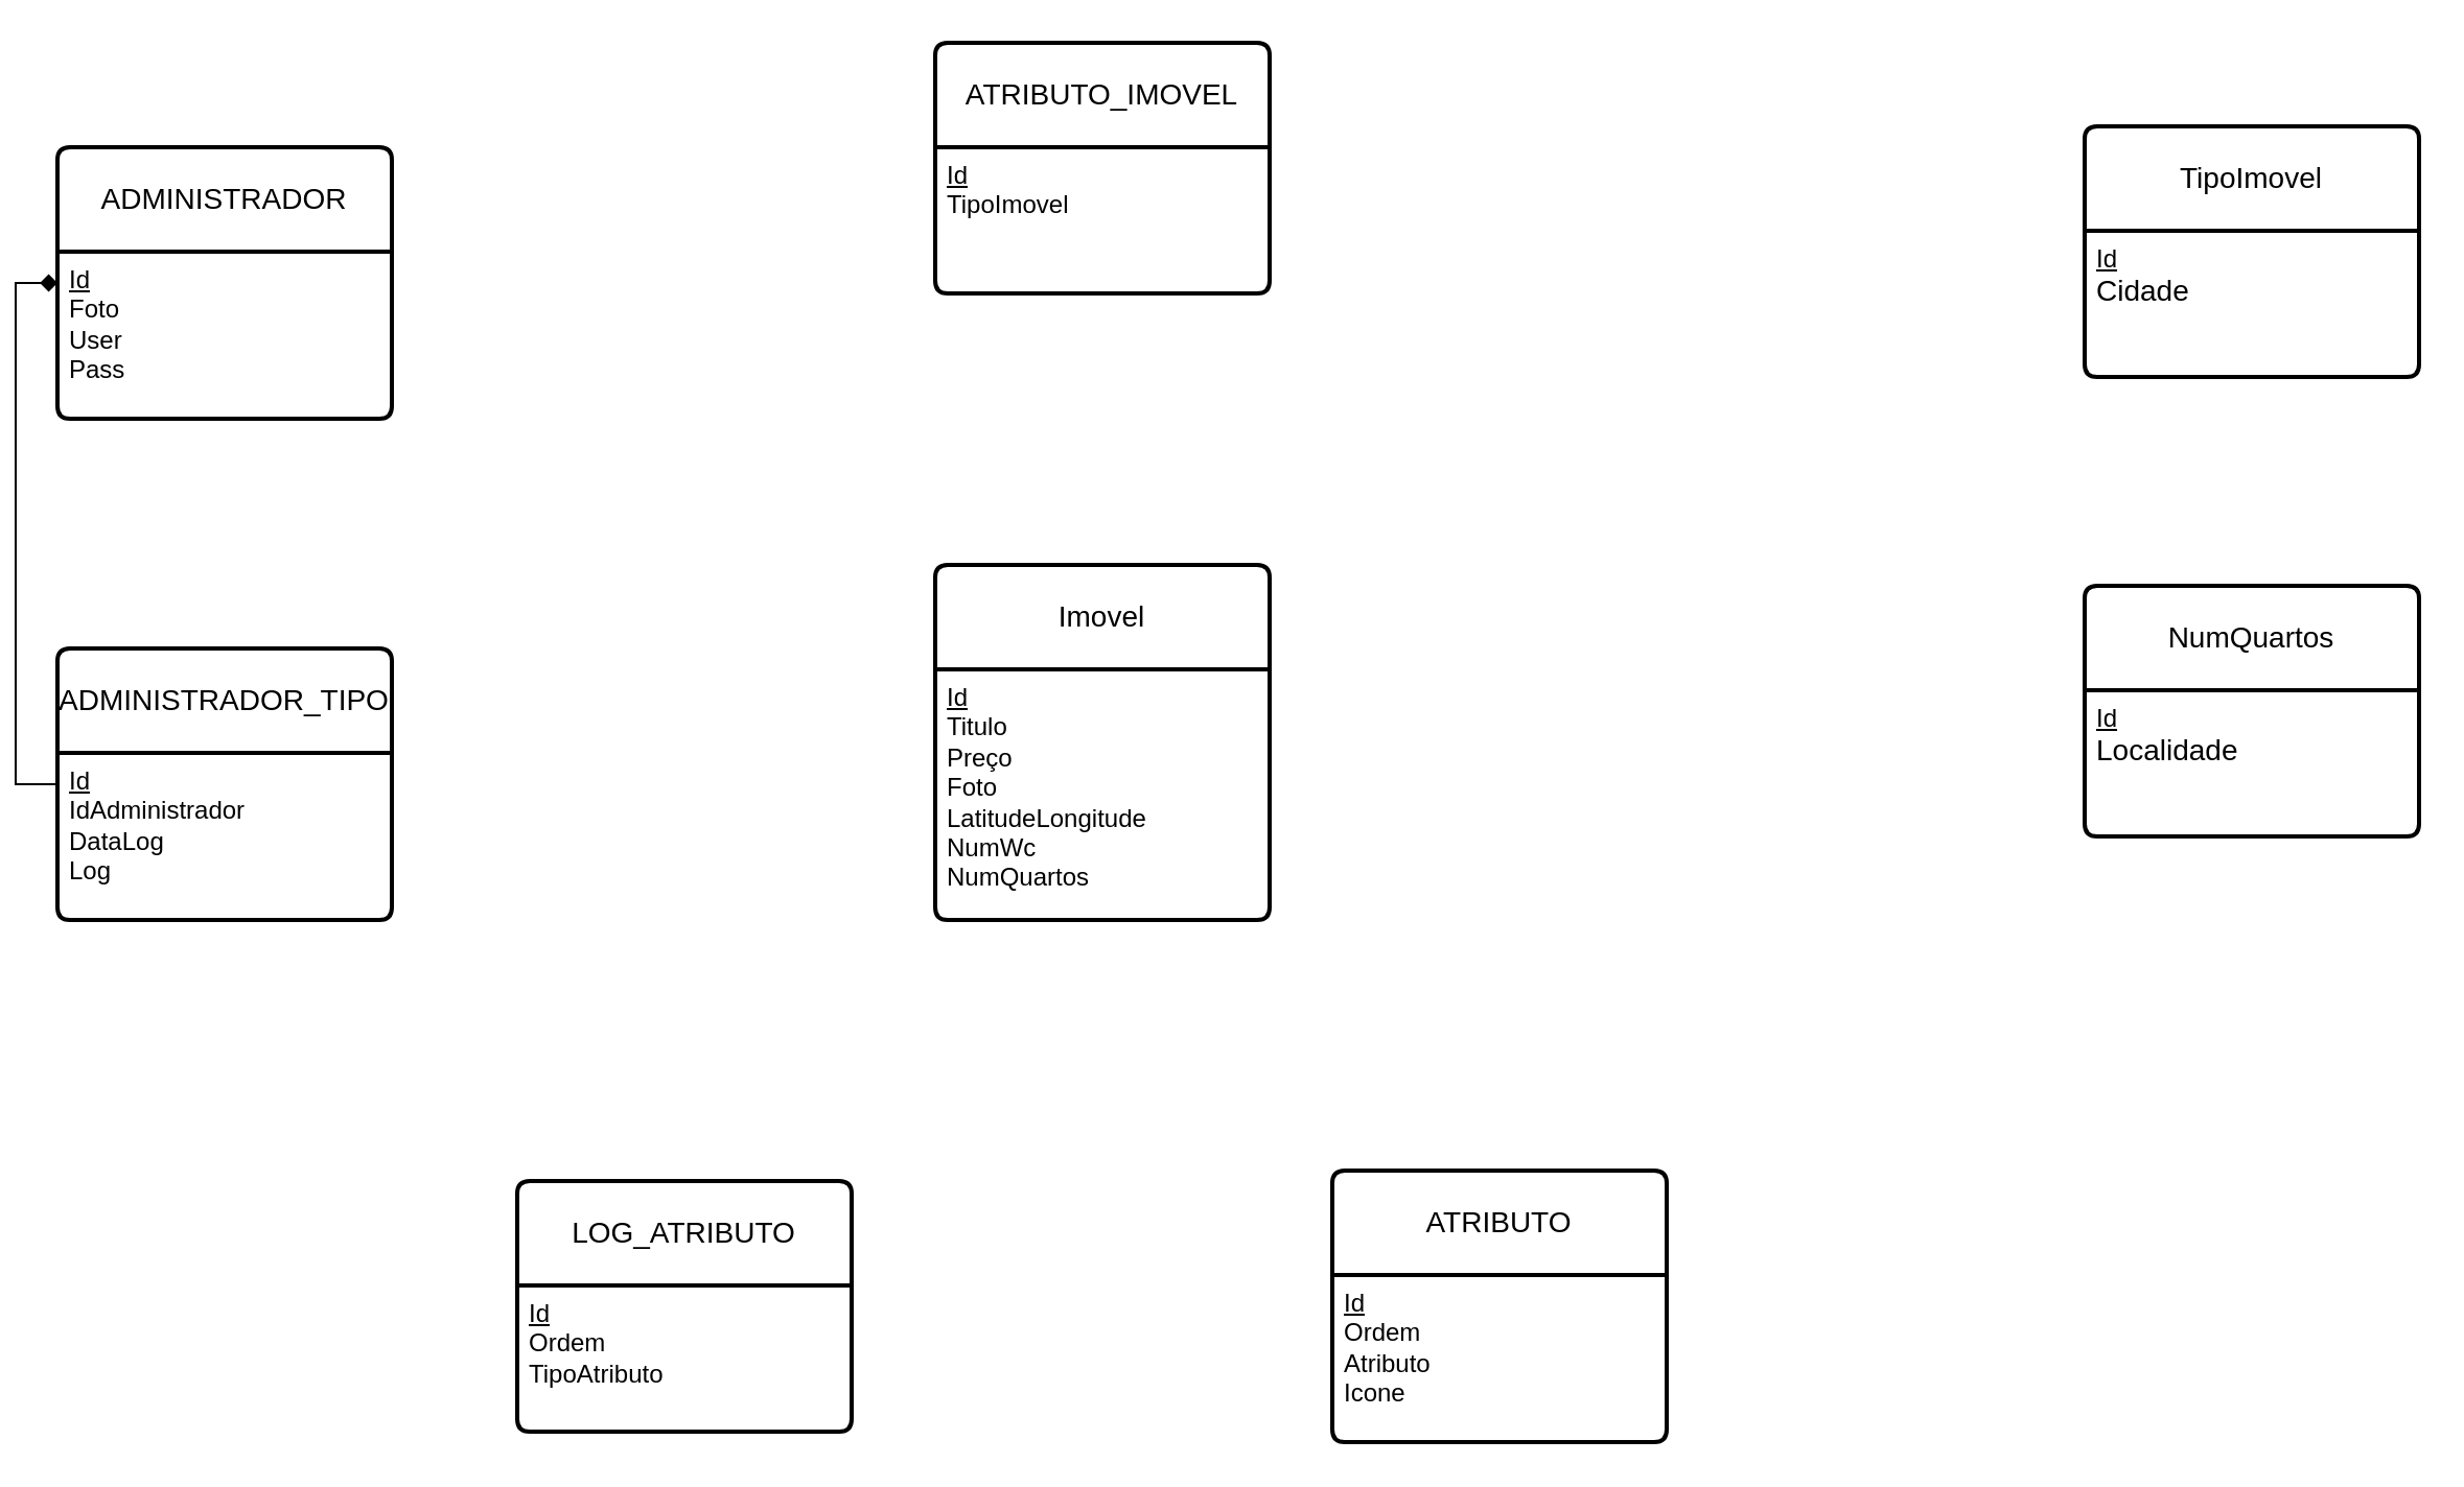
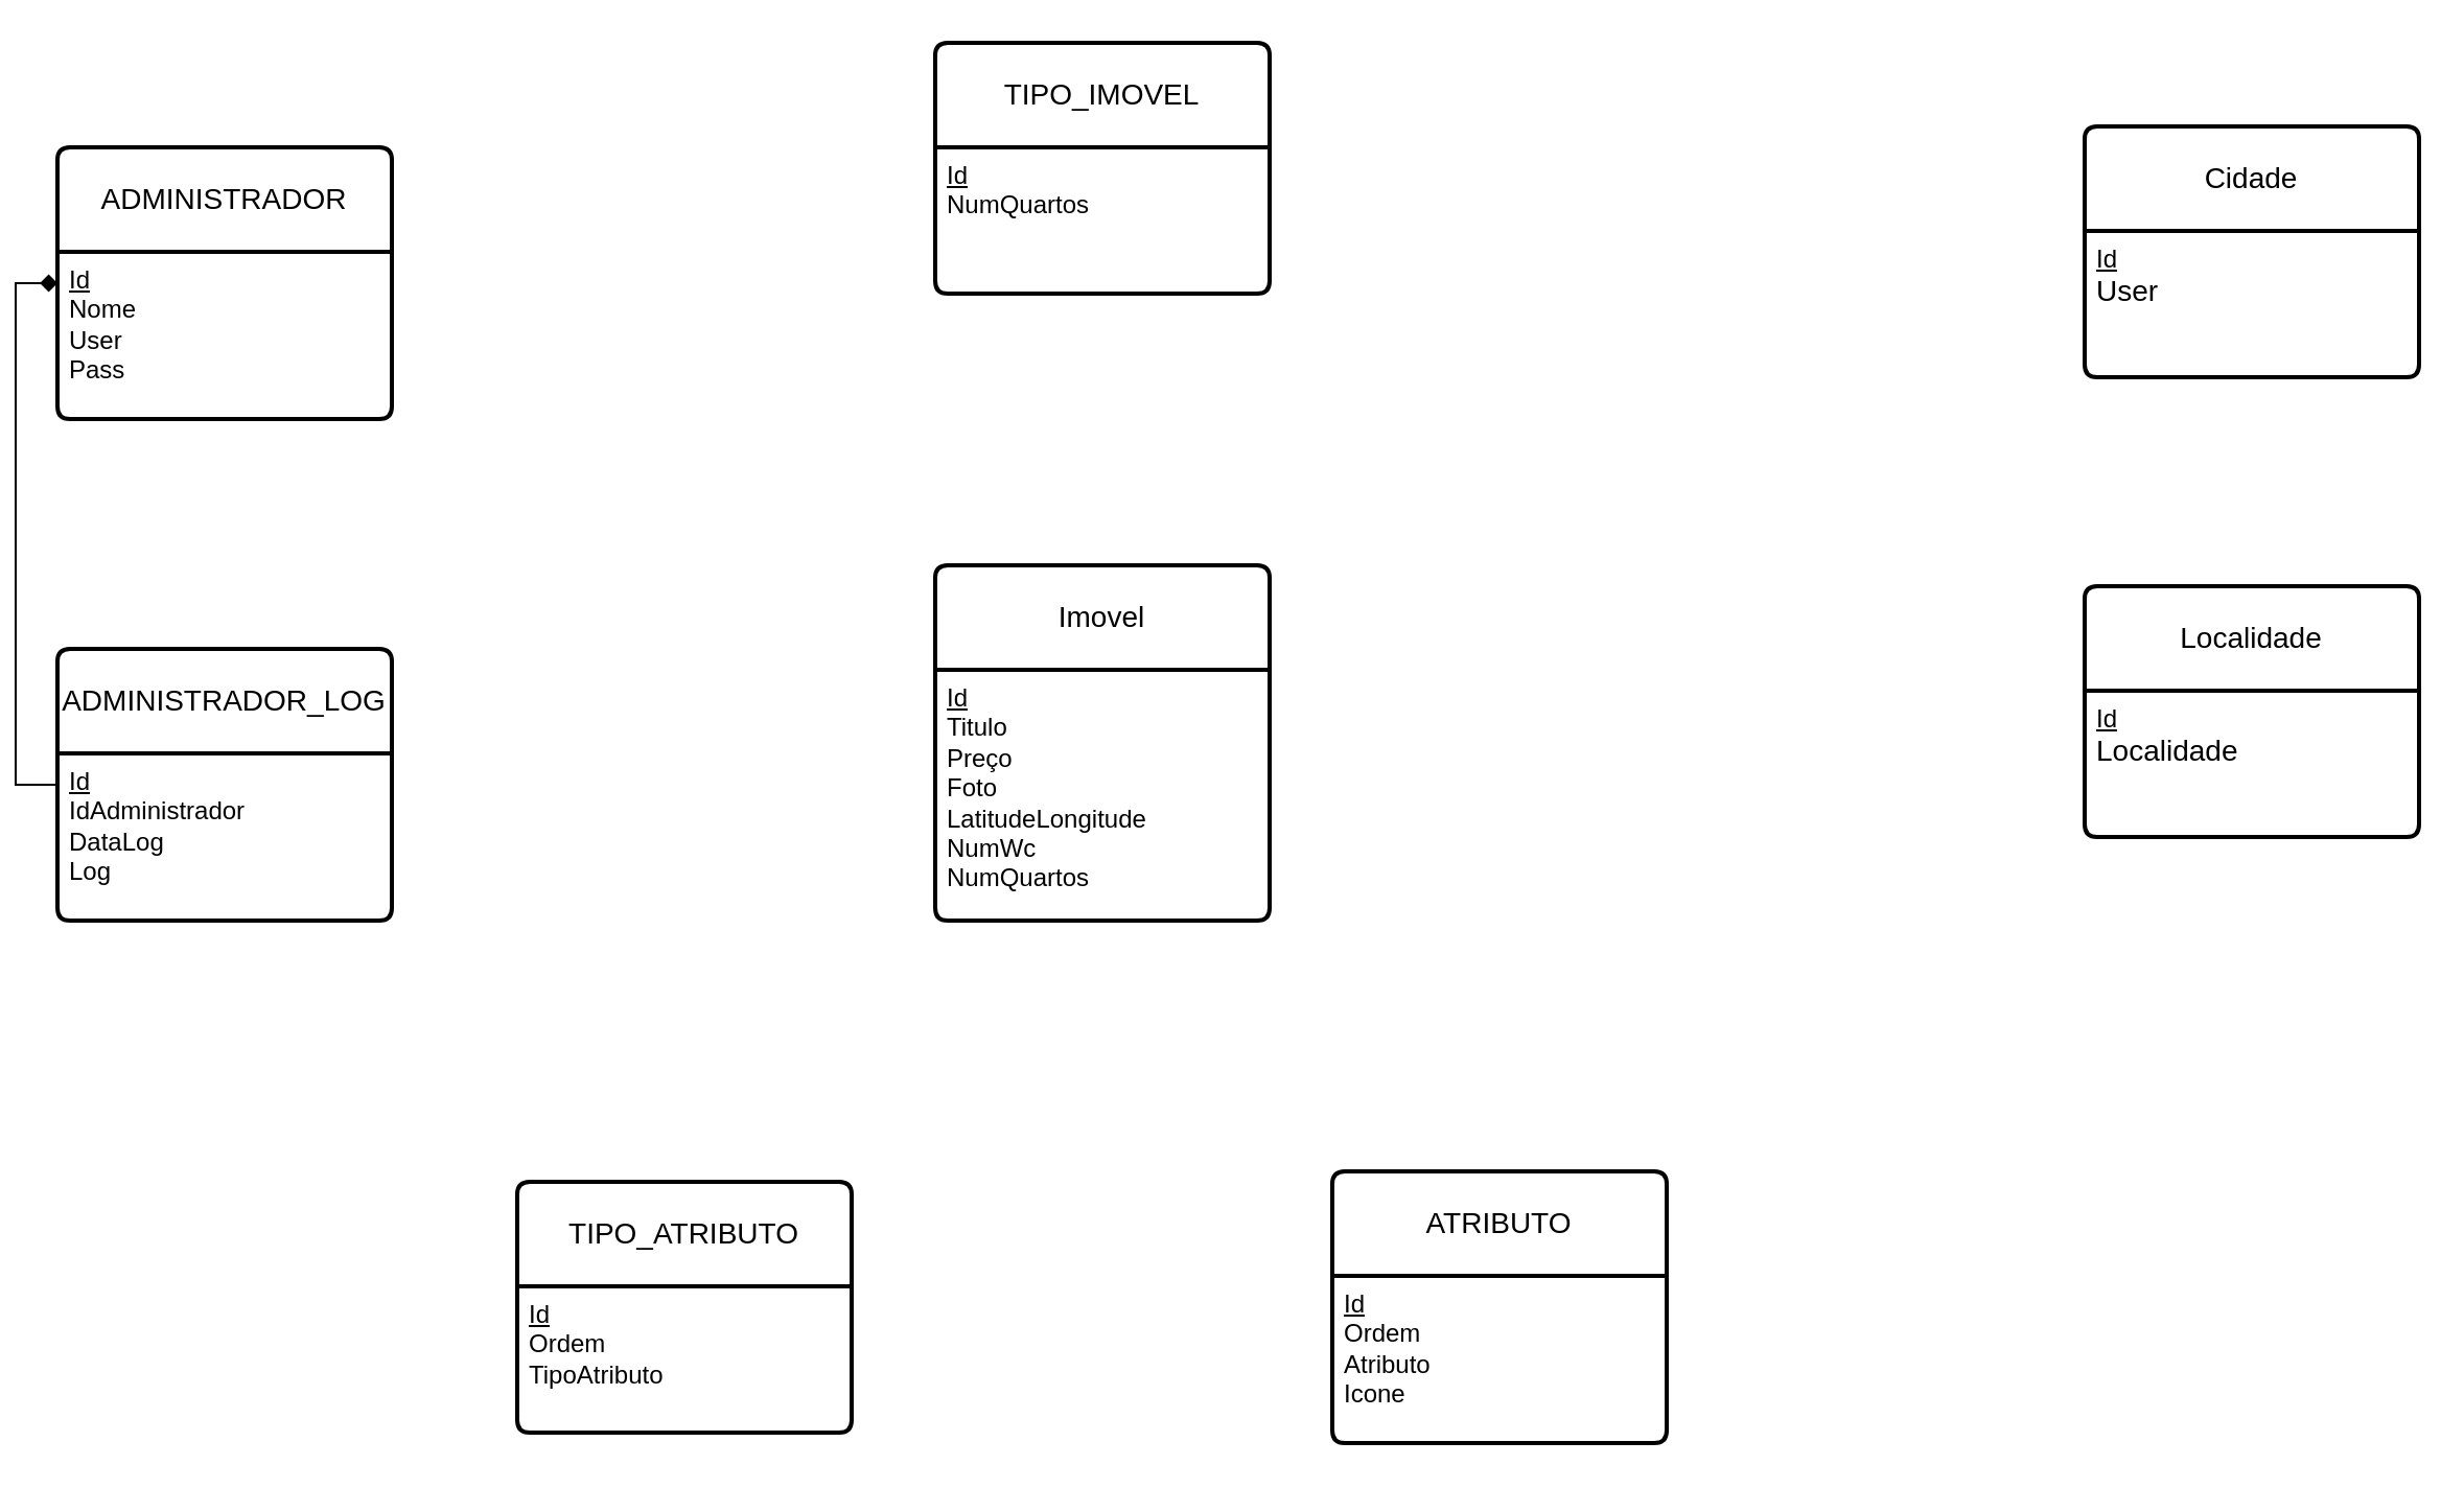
  <mxCell id="0" />
  <mxCell id="1" parent="0" />
  <mxCell id="2" value="ADMINISTRADOR" style="swimlane;childLayout=stackLayout;horizontal=1;startSize=50;horizontalStack=0;rounded=1;fontSize=14;fontStyle=0;strokeWidth=2;resizeParent=0;resizeLast=1;shadow=0;dashed=0;align=center;arcSize=4;whiteSpace=wrap;html=1;" parent="1" vertex="1"><mxGeometry x="20" y="70" width="160" height="130" as="geometry" /></mxCell>
- <mxCell id="3" value="&lt;u&gt;Id&lt;/u&gt;&lt;div&gt;Foto&lt;/div&gt;&lt;div&gt;User&lt;/div&gt;&lt;div&gt;Pass&lt;/div&gt;" style="align=left;strokeColor=none;fillColor=none;spacingLeft=4;spacingRight=4;fontSize=12;verticalAlign=top;resizable=0;rotatable=0;part=1;html=1;whiteSpace=wrap;" parent="2" vertex="1"><mxGeometry y="50" width="160" height="80" as="geometry" /></mxCell>
- <mxCell id="4" value="ATRIBUTO_IMOVEL" style="swimlane;childLayout=stackLayout;horizontal=1;startSize=50;horizontalStack=0;rounded=1;fontSize=14;fontStyle=0;strokeWidth=2;resizeParent=0;resizeLast=1;shadow=0;dashed=0;align=center;arcSize=4;whiteSpace=wrap;html=1;" parent="1" vertex="1"><mxGeometry x="440" y="20" width="160" height="120" as="geometry" /></mxCell>
- <mxCell id="5" value="&lt;div&gt;&lt;u&gt;Id&lt;/u&gt;&lt;/div&gt;&lt;div&gt;TipoImovel&lt;/div&gt;" style="align=left;strokeColor=none;fillColor=none;spacingLeft=4;spacingRight=4;fontSize=12;verticalAlign=top;resizable=0;rotatable=0;part=1;html=1;whiteSpace=wrap;" parent="4" vertex="1"><mxGeometry y="50" width="160" height="70" as="geometry" /></mxCell>
- <mxCell id="6" value="TipoImovel" style="swimlane;childLayout=stackLayout;horizontal=1;startSize=50;horizontalStack=0;rounded=1;fontSize=14;fontStyle=0;strokeWidth=2;resizeParent=0;resizeLast=1;shadow=0;dashed=0;align=center;arcSize=4;whiteSpace=wrap;html=1;" parent="1" vertex="1"><mxGeometry x="990" y="60" width="160" height="120" as="geometry" /></mxCell>
- <mxCell id="7" value="&lt;u&gt;Id&lt;/u&gt;&lt;div&gt;&lt;span style=&quot;font-size: 14px; text-align: center; background-color: transparent; color: light-dark(rgb(0, 0, 0), rgb(255, 255, 255));&quot;&gt;Cidade&lt;/span&gt;&lt;/div&gt;" style="align=left;strokeColor=none;fillColor=none;spacingLeft=4;spacingRight=4;fontSize=12;verticalAlign=top;resizable=0;rotatable=0;part=1;html=1;whiteSpace=wrap;" parent="6" vertex="1"><mxGeometry y="50" width="160" height="70" as="geometry" /></mxCell>
+ <mxCell id="3" value="&lt;u&gt;Id&lt;/u&gt;&lt;div&gt;Nome&lt;/div&gt;&lt;div&gt;User&lt;/div&gt;&lt;div&gt;Pass&lt;/div&gt;" style="align=left;strokeColor=none;fillColor=none;spacingLeft=4;spacingRight=4;fontSize=12;verticalAlign=top;resizable=0;rotatable=0;part=1;html=1;whiteSpace=wrap;" parent="2" vertex="1"><mxGeometry y="50" width="160" height="80" as="geometry" /></mxCell>
+ <mxCell id="4" value="TIPO_IMOVEL" style="swimlane;childLayout=stackLayout;horizontal=1;startSize=50;horizontalStack=0;rounded=1;fontSize=14;fontStyle=0;strokeWidth=2;resizeParent=0;resizeLast=1;shadow=0;dashed=0;align=center;arcSize=4;whiteSpace=wrap;html=1;" parent="1" vertex="1"><mxGeometry x="440" y="20" width="160" height="120" as="geometry" /></mxCell>
+ <mxCell id="5" value="&lt;div&gt;&lt;u&gt;Id&lt;/u&gt;&lt;/div&gt;&lt;div&gt;NumQuartos&lt;/div&gt;" style="align=left;strokeColor=none;fillColor=none;spacingLeft=4;spacingRight=4;fontSize=12;verticalAlign=top;resizable=0;rotatable=0;part=1;html=1;whiteSpace=wrap;" parent="4" vertex="1"><mxGeometry y="50" width="160" height="70" as="geometry" /></mxCell>
+ <mxCell id="6" value="Cidade" style="swimlane;childLayout=stackLayout;horizontal=1;startSize=50;horizontalStack=0;rounded=1;fontSize=14;fontStyle=0;strokeWidth=2;resizeParent=0;resizeLast=1;shadow=0;dashed=0;align=center;arcSize=4;whiteSpace=wrap;html=1;" parent="1" vertex="1"><mxGeometry x="990" y="60" width="160" height="120" as="geometry" /></mxCell>
+ <mxCell id="7" value="&lt;u&gt;Id&lt;/u&gt;&lt;div&gt;&lt;span style=&quot;font-size: 14px; text-align: center; background-color: transparent; color: light-dark(rgb(0, 0, 0), rgb(255, 255, 255));&quot;&gt;User&lt;/span&gt;&lt;/div&gt;" style="align=left;strokeColor=none;fillColor=none;spacingLeft=4;spacingRight=4;fontSize=12;verticalAlign=top;resizable=0;rotatable=0;part=1;html=1;whiteSpace=wrap;" parent="6" vertex="1"><mxGeometry y="50" width="160" height="70" as="geometry" /></mxCell>
  <mxCell id="8" style="edgeStyle=orthogonalEdgeStyle;rounded=0;orthogonalLoop=1;jettySize=auto;html=1;entryX=0;entryY=0.5;entryDx=0;entryDy=0;exitX=0;exitY=0.5;exitDx=0;exitDy=0;endArrow=diamond;" edge="1" parent="1" source="9" target="2"><mxGeometry relative="1" as="geometry" /></mxCell>
- <mxCell id="9" value="ADMINISTRADOR_TIPO" style="swimlane;childLayout=stackLayout;horizontal=1;startSize=50;horizontalStack=0;rounded=1;fontSize=14;fontStyle=0;strokeWidth=2;resizeParent=0;resizeLast=1;shadow=0;dashed=0;align=center;arcSize=4;whiteSpace=wrap;html=1;" parent="1" vertex="1"><mxGeometry x="20" y="310" width="160" height="130" as="geometry" /></mxCell>
+ <mxCell id="9" value="ADMINISTRADOR_LOG" style="swimlane;childLayout=stackLayout;horizontal=1;startSize=50;horizontalStack=0;rounded=1;fontSize=14;fontStyle=0;strokeWidth=2;resizeParent=0;resizeLast=1;shadow=0;dashed=0;align=center;arcSize=4;whiteSpace=wrap;html=1;" parent="1" vertex="1"><mxGeometry x="20" y="310" width="160" height="130" as="geometry" /></mxCell>
  <mxCell id="10" value="&lt;u&gt;Id&lt;/u&gt;&lt;div&gt;IdAdministrador&lt;/div&gt;&lt;div&gt;DataLog&lt;/div&gt;&lt;div&gt;Log&lt;/div&gt;" style="align=left;strokeColor=none;fillColor=none;spacingLeft=4;spacingRight=4;fontSize=12;verticalAlign=top;resizable=0;rotatable=0;part=1;html=1;whiteSpace=wrap;" parent="9" vertex="1"><mxGeometry y="50" width="160" height="80" as="geometry" /></mxCell>
- <mxCell id="11" value="NumQuartos" style="swimlane;childLayout=stackLayout;horizontal=1;startSize=50;horizontalStack=0;rounded=1;fontSize=14;fontStyle=0;strokeWidth=2;resizeParent=0;resizeLast=1;shadow=0;dashed=0;align=center;arcSize=4;whiteSpace=wrap;html=1;" vertex="1" parent="1"><mxGeometry x="990" y="280" width="160" height="120" as="geometry" /></mxCell>
+ <mxCell id="11" value="Localidade" style="swimlane;childLayout=stackLayout;horizontal=1;startSize=50;horizontalStack=0;rounded=1;fontSize=14;fontStyle=0;strokeWidth=2;resizeParent=0;resizeLast=1;shadow=0;dashed=0;align=center;arcSize=4;whiteSpace=wrap;html=1;" vertex="1" parent="1"><mxGeometry x="990" y="280" width="160" height="120" as="geometry" /></mxCell>
  <mxCell id="12" value="&lt;u&gt;Id&lt;/u&gt;&lt;div&gt;&lt;span style=&quot;font-size: 14px; text-align: center;&quot;&gt;Localidade&lt;/span&gt;&lt;/div&gt;" style="align=left;strokeColor=none;fillColor=none;spacingLeft=4;spacingRight=4;fontSize=12;verticalAlign=top;resizable=0;rotatable=0;part=1;html=1;whiteSpace=wrap;" vertex="1" parent="11"><mxGeometry y="50" width="160" height="70" as="geometry" /></mxCell>
- <mxCell id="13" value="LOG_ATRIBUTO" style="swimlane;childLayout=stackLayout;horizontal=1;startSize=50;horizontalStack=0;rounded=1;fontSize=14;fontStyle=0;strokeWidth=2;resizeParent=0;resizeLast=1;shadow=0;dashed=0;align=center;arcSize=4;whiteSpace=wrap;html=1;" vertex="1" parent="1"><mxGeometry x="240" y="565" width="160" height="120" as="geometry" /></mxCell>
+ <mxCell id="13" value="TIPO_ATRIBUTO" style="swimlane;childLayout=stackLayout;horizontal=1;startSize=50;horizontalStack=0;rounded=1;fontSize=14;fontStyle=0;strokeWidth=2;resizeParent=0;resizeLast=1;shadow=0;dashed=0;align=center;arcSize=4;whiteSpace=wrap;html=1;" vertex="1" parent="1"><mxGeometry x="240" y="565" width="160" height="120" as="geometry" /></mxCell>
  <mxCell id="14" value="&lt;div&gt;&lt;span style=&quot;background-color: transparent; color: light-dark(rgb(0, 0, 0), rgb(255, 255, 255));&quot;&gt;&lt;u&gt;Id&lt;/u&gt;&lt;/span&gt;&lt;/div&gt;&lt;div&gt;&lt;span style=&quot;background-color: transparent; color: light-dark(rgb(0, 0, 0), rgb(255, 255, 255));&quot;&gt;Ordem&lt;/span&gt;&lt;/div&gt;&lt;div&gt;TipoAtributo&lt;/div&gt;" style="align=left;strokeColor=none;fillColor=none;spacingLeft=4;spacingRight=4;fontSize=12;verticalAlign=top;resizable=0;rotatable=0;part=1;html=1;whiteSpace=wrap;" vertex="1" parent="13"><mxGeometry y="50" width="160" height="70" as="geometry" /></mxCell>
  <mxCell id="15" value="ATRIBUTO" style="swimlane;childLayout=stackLayout;horizontal=1;startSize=50;horizontalStack=0;rounded=1;fontSize=14;fontStyle=0;strokeWidth=2;resizeParent=0;resizeLast=1;shadow=0;dashed=0;align=center;arcSize=4;whiteSpace=wrap;html=1;" vertex="1" parent="1"><mxGeometry x="630" y="560" width="160" height="130" as="geometry" /></mxCell>
  <mxCell id="16" value="&lt;u&gt;Id&lt;/u&gt;&lt;div&gt;&lt;span style=&quot;background-color: transparent; color: light-dark(rgb(0, 0, 0), rgb(255, 255, 255));&quot;&gt;Ordem&lt;/span&gt;&lt;/div&gt;&lt;div&gt;Atributo&lt;/div&gt;&lt;div&gt;Icone&lt;/div&gt;" style="align=left;strokeColor=none;fillColor=none;spacingLeft=4;spacingRight=4;fontSize=12;verticalAlign=top;resizable=0;rotatable=0;part=1;html=1;whiteSpace=wrap;" vertex="1" parent="15"><mxGeometry y="50" width="160" height="80" as="geometry" /></mxCell>
  <mxCell id="17" value="Imovel" style="swimlane;childLayout=stackLayout;horizontal=1;startSize=50;horizontalStack=0;rounded=1;fontSize=14;fontStyle=0;strokeWidth=2;resizeParent=0;resizeLast=1;shadow=0;dashed=0;align=center;arcSize=4;whiteSpace=wrap;html=1;" vertex="1" parent="1"><mxGeometry x="440" y="270" width="160" height="170" as="geometry" /></mxCell>
  <mxCell id="18" value="&lt;u&gt;Id&lt;/u&gt;&lt;div&gt;&lt;span style=&quot;background-color: transparent; color: light-dark(rgb(0, 0, 0), rgb(255, 255, 255));&quot;&gt;Titulo&lt;/span&gt;&lt;div&gt;&lt;span style=&quot;background-color: transparent; color: light-dark(rgb(0, 0, 0), rgb(255, 255, 255));&quot;&gt;Preço&lt;/span&gt;&lt;/div&gt;&lt;div&gt;Foto&lt;/div&gt;&lt;div&gt;LatitudeLongitude&lt;/div&gt;&lt;div&gt;NumWc&lt;/div&gt;&lt;div&gt;NumQuartos&lt;/div&gt;&lt;/div&gt;" style="align=left;strokeColor=none;fillColor=none;spacingLeft=4;spacingRight=4;fontSize=12;verticalAlign=top;resizable=0;rotatable=0;part=1;html=1;whiteSpace=wrap;" vertex="1" parent="17"><mxGeometry y="50" width="160" height="120" as="geometry" /></mxCell>
